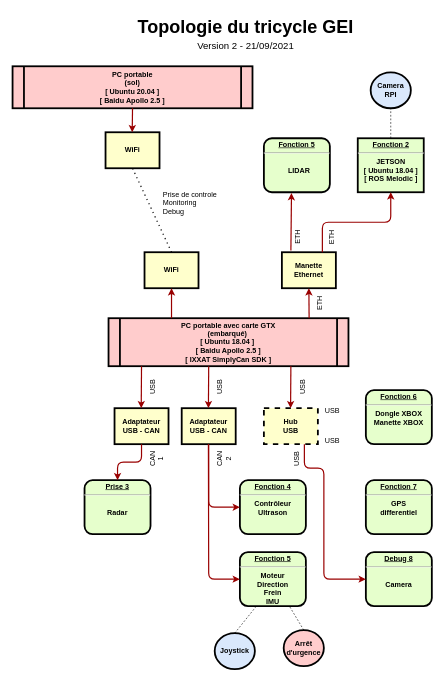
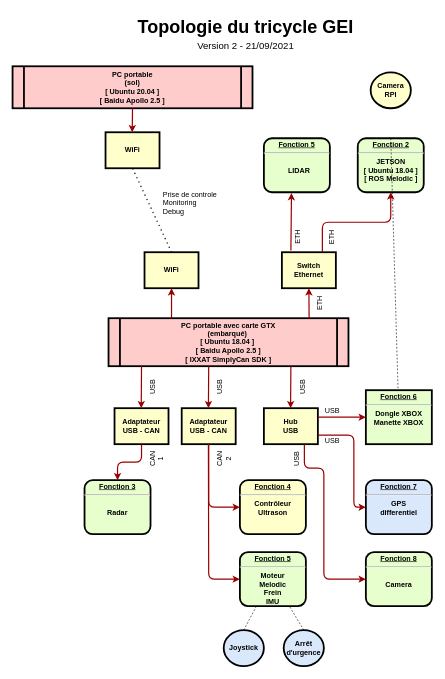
  <mxCell id="0" />
  <mxCell id="1" parent="0" />
- <mxCell id="2" value="Manette Ethernet" style="whiteSpace=wrap;align=center;verticalAlign=middle;fontStyle=1;strokeWidth=3;fillColor=#FFFFCC" vertex="1" parent="1"><mxGeometry x="469" y="420" width="90" height="60" as="geometry" /></mxCell>
+ <mxCell id="2" value="Switch Ethernet" style="whiteSpace=wrap;align=center;verticalAlign=middle;fontStyle=1;strokeWidth=3;fillColor=#FFFFCC" vertex="1" parent="1"><mxGeometry x="469" y="420" width="90" height="60" as="geometry" /></mxCell>
  <mxCell id="3" value="PC portable avec carte GTX &#10;(embarqué) &#10;[ Ubuntu 18.04 ] &#10;[ Baidu Apollo 2.5 ]&#10;[ IXXAT SimplyCan SDK ]" style="shape=process;whiteSpace=wrap;align=center;verticalAlign=middle;size=0.048;fontStyle=1;strokeWidth=3;fillColor=#FFCCCC" parent="1" vertex="1"><mxGeometry x="180" y="530" width="400" height="80" as="geometry" /></mxCell>
  <mxCell id="4" value="&lt;p style=&quot;margin: 0px ; margin-top: 4px ; text-align: center ; text-decoration: underline&quot;&gt;&lt;strong&gt;Fonction 5&lt;br&gt;&lt;/strong&gt;&lt;/p&gt;&lt;hr&gt;&lt;p style=&quot;margin: 0px ; margin-left: 8px&quot;&gt;&lt;br&gt;&lt;/p&gt;&lt;p style=&quot;margin: 0px ; margin-left: 8px&quot; align=&quot;center&quot;&gt;LIDAR&lt;br&gt;&lt;/p&gt;" style="verticalAlign=middle;align=center;overflow=fill;fontSize=12;fontFamily=Helvetica;html=1;rounded=1;fontStyle=1;strokeWidth=3;fillColor=#E6FFCC" parent="1" vertex="1"><mxGeometry x="439" y="230" width="110" height="90" as="geometry" /></mxCell>
- <mxCell id="5" value="&lt;p style=&quot;margin: 0px ; margin-top: 4px ; text-align: center ; text-decoration: underline&quot;&gt;&lt;strong&gt;&lt;strong&gt;Fonction 2&lt;/strong&gt;&lt;br&gt;&lt;/strong&gt;&lt;/p&gt;&lt;hr&gt;&lt;div&gt;&lt;span&gt;JETSON&lt;/span&gt;&lt;br&gt;&lt;/div&gt;&lt;div&gt;[ Ubuntu 18.04 ]&lt;br&gt;[ ROS Melodic ]&lt;/div&gt;" style="verticalAlign=middle;align=center;overflow=fill;fontSize=12;fontFamily=Helvetica;html=1;fontStyle=1;strokeWidth=3;fillColor=#E6FFCC;rounded=0;" parent="1" vertex="1"><mxGeometry x="595.5" y="230" width="110" height="90" as="geometry" /></mxCell>
- <mxCell id="6" value="&lt;p style=&quot;margin: 0px ; margin-top: 4px ; text-align: center ; text-decoration: underline&quot;&gt;&lt;strong&gt;&lt;strong&gt;Prise 3&lt;/strong&gt;&lt;/strong&gt;&lt;/p&gt;&lt;hr&gt;&lt;div&gt;&lt;br&gt;&lt;/div&gt;&lt;div&gt;Radar&lt;/div&gt;" style="verticalAlign=middle;align=center;overflow=fill;fontSize=12;fontFamily=Helvetica;html=1;rounded=1;fontStyle=1;strokeWidth=3;fillColor=#E6FFCC" vertex="1" parent="1"><mxGeometry x="140" y="800" width="110" height="90" as="geometry" /></mxCell>
- <mxCell id="7" value="Hub&#10; USB" style="whiteSpace=wrap;align=center;verticalAlign=middle;fontStyle=1;strokeWidth=3;fillColor=#FFFFCC;dashed=1;" vertex="1" parent="1"><mxGeometry x="439" y="680" width="90" height="60" as="geometry" /></mxCell>
+ <mxCell id="5" value="&lt;p style=&quot;margin: 0px ; margin-top: 4px ; text-align: center ; text-decoration: underline&quot;&gt;&lt;strong&gt;&lt;strong&gt;Fonction 2&lt;/strong&gt;&lt;br&gt;&lt;/strong&gt;&lt;/p&gt;&lt;hr&gt;&lt;div&gt;&lt;span&gt;JETSON&lt;/span&gt;&lt;br&gt;&lt;/div&gt;&lt;div&gt;[ Ubuntu 18.04 ]&lt;br&gt;[ ROS Melodic ]&lt;/div&gt;" style="verticalAlign=middle;align=center;overflow=fill;fontSize=12;fontFamily=Helvetica;html=1;rounded=1;fontStyle=1;strokeWidth=3;fillColor=#E6FFCC" parent="1" vertex="1"><mxGeometry x="595.5" y="230" width="110" height="90" as="geometry" /></mxCell>
+ <mxCell id="6" value="&lt;p style=&quot;margin: 0px ; margin-top: 4px ; text-align: center ; text-decoration: underline&quot;&gt;&lt;strong&gt;&lt;strong&gt;Fonction 3&lt;/strong&gt;&lt;/strong&gt;&lt;/p&gt;&lt;hr&gt;&lt;div&gt;&lt;br&gt;&lt;/div&gt;&lt;div&gt;Radar&lt;/div&gt;" style="verticalAlign=middle;align=center;overflow=fill;fontSize=12;fontFamily=Helvetica;html=1;rounded=1;fontStyle=1;strokeWidth=3;fillColor=#E6FFCC" vertex="1" parent="1"><mxGeometry x="140" y="800" width="110" height="90" as="geometry" /></mxCell>
+ <mxCell id="7" value="Hub&#10; USB" style="whiteSpace=wrap;align=center;verticalAlign=middle;fontStyle=1;strokeWidth=3;fillColor=#FFFFCC" vertex="1" parent="1"><mxGeometry x="439" y="680" width="90" height="60" as="geometry" /></mxCell>
  <mxCell id="8" value="Adaptateur USB - CAN" style="whiteSpace=wrap;align=center;verticalAlign=middle;fontStyle=1;strokeWidth=3;fillColor=#FFFFCC" parent="1" vertex="1"><mxGeometry x="190" y="680" width="90" height="60" as="geometry" /></mxCell>
  <mxCell id="9" value="" style="edgeStyle=elbowEdgeStyle;elbow=horizontal;strokeColor=#990000;strokeWidth=2;entryX=0.5;entryY=0;entryDx=0;entryDy=0;" parent="1" target="8" edge="1"><mxGeometry width="100" height="100" relative="1" as="geometry"><mxPoint x="235" y="610" as="sourcePoint" /><mxPoint x="234.5" y="666" as="targetPoint" /><Array as="points"><mxPoint x="234.5" y="635" /></Array></mxGeometry></mxCell>
  <mxCell id="10" value="USB" style="text;whiteSpace=wrap;html=1;rotation=-90;" vertex="1" parent="1"><mxGeometry x="240" y="630" width="29" height="29" as="geometry" /></mxCell>
  <mxCell id="11" value="Adaptateur USB - CAN" style="whiteSpace=wrap;align=center;verticalAlign=middle;fontStyle=1;strokeWidth=3;fillColor=#FFFFCC" vertex="1" parent="1"><mxGeometry x="302" y="680" width="90" height="60" as="geometry" /></mxCell>
  <mxCell id="12" value="" style="edgeStyle=elbowEdgeStyle;elbow=horizontal;strokeColor=#990000;strokeWidth=2;entryX=0.5;entryY=0;entryDx=0;entryDy=0;" parent="1" target="11" edge="1"><mxGeometry width="100" height="100" relative="1" as="geometry"><mxPoint x="347" y="610" as="sourcePoint" /><mxPoint x="346.5" y="666" as="targetPoint" /><Array as="points"><mxPoint x="346.5" y="635" /></Array></mxGeometry></mxCell>
  <mxCell id="13" value="USB" style="text;whiteSpace=wrap;html=1;rotation=-90;" parent="1" vertex="1"><mxGeometry x="352" y="630" width="29" height="29" as="geometry" /></mxCell>
  <mxCell id="14" value="" style="strokeColor=#990000;strokeWidth=2;exitX=0.5;exitY=1;exitDx=0;exitDy=0;entryX=0.5;entryY=0;entryDx=0;entryDy=0;edgeStyle=orthogonalEdgeStyle;" parent="1" source="8" target="6" edge="1"><mxGeometry width="100" height="100" relative="1" as="geometry"><mxPoint x="249" y="760" as="sourcePoint" /><mxPoint x="292.5" y="982.5" as="targetPoint" /></mxGeometry></mxCell>
- <mxCell id="15" value="&lt;p style=&quot;margin: 0px ; margin-top: 4px ; text-align: center ; text-decoration: underline&quot;&gt;&lt;strong&gt;&lt;strong&gt;Fonction 5&lt;/strong&gt;&lt;br&gt;&lt;/strong&gt;&lt;/p&gt;&lt;hr&gt;&lt;div&gt;Moteur&lt;/div&gt;&lt;div&gt;Direction&lt;/div&gt;&lt;div&gt;Frein&lt;/div&gt;&lt;div&gt;IMU&lt;/div&gt;&lt;div&gt;&lt;br&gt;&lt;/div&gt;" style="verticalAlign=middle;align=center;overflow=fill;fontSize=12;fontFamily=Helvetica;html=1;rounded=1;fontStyle=1;strokeWidth=3;fillColor=#E6FFCC" parent="1" vertex="1"><mxGeometry x="399" y="920" width="110" height="90" as="geometry" /></mxCell>
+ <mxCell id="15" value="&lt;p style=&quot;margin: 0px ; margin-top: 4px ; text-align: center ; text-decoration: underline&quot;&gt;&lt;strong&gt;&lt;strong&gt;Fonction 5&lt;/strong&gt;&lt;br&gt;&lt;/strong&gt;&lt;/p&gt;&lt;hr&gt;&lt;div&gt;Moteur&lt;/div&gt;&lt;div&gt;Melodic&lt;/div&gt;&lt;div&gt;Frein&lt;/div&gt;&lt;div&gt;IMU&lt;/div&gt;&lt;div&gt;&lt;br&gt;&lt;/div&gt;" style="verticalAlign=middle;align=center;overflow=fill;fontSize=12;fontFamily=Helvetica;html=1;rounded=1;fontStyle=1;strokeWidth=3;fillColor=#E6FFCC" parent="1" vertex="1"><mxGeometry x="399" y="920" width="110" height="90" as="geometry" /></mxCell>
  <mxCell id="16" value="" style="edgeStyle=elbowEdgeStyle;elbow=horizontal;strokeColor=#990000;strokeWidth=2;entryX=0;entryY=0.5;entryDx=0;entryDy=0;" edge="1" parent="1" target="15"><mxGeometry width="100" height="100" relative="1" as="geometry"><mxPoint x="346.5" y="740" as="sourcePoint" /><mxPoint x="346.5" y="790" as="targetPoint" /><Array as="points"><mxPoint x="347" y="800" /></Array></mxGeometry></mxCell>
- <mxCell id="17" value="&lt;p style=&quot;margin: 0px ; margin-top: 4px ; text-align: center ; text-decoration: underline&quot;&gt;&lt;strong&gt;&lt;strong&gt;Fonction 4&lt;/strong&gt;&lt;br&gt;&lt;/strong&gt;&lt;/p&gt;&lt;hr&gt;&lt;div&gt;Contrôleur&lt;/div&gt;&lt;div&gt;Ultrason&lt;br&gt;&lt;/div&gt;" style="verticalAlign=middle;align=center;overflow=fill;fontSize=12;fontFamily=Helvetica;html=1;rounded=1;fontStyle=1;strokeWidth=3;fillColor=#E6FFCC" parent="1" vertex="1"><mxGeometry x="399" y="800" width="110" height="90" as="geometry" /></mxCell>
+ <mxCell id="17" value="&lt;p style=&quot;margin: 0px ; margin-top: 4px ; text-align: center ; text-decoration: underline&quot;&gt;&lt;strong&gt;&lt;strong&gt;Fonction 4&lt;/strong&gt;&lt;br&gt;&lt;/strong&gt;&lt;/p&gt;&lt;hr&gt;&lt;div&gt;Contrôleur&lt;/div&gt;&lt;div&gt;Ultrason&lt;br&gt;&lt;/div&gt;" style="verticalAlign=middle;align=center;overflow=fill;fontSize=12;fontFamily=Helvetica;html=1;rounded=1;fontStyle=1;strokeWidth=3;fillColor=#ffffcc;" parent="1" vertex="1"><mxGeometry x="399" y="800" width="110" height="90" as="geometry" /></mxCell>
  <mxCell id="18" value="" style="edgeStyle=elbowEdgeStyle;elbow=horizontal;strokeColor=#990000;strokeWidth=2;exitX=0.5;exitY=1;exitDx=0;exitDy=0;entryX=0;entryY=0.5;entryDx=0;entryDy=0;" edge="1" parent="1" source="11" target="17"><mxGeometry width="100" height="100" relative="1" as="geometry"><mxPoint x="346.5" y="860" as="sourcePoint" /><mxPoint x="346.5" y="910" as="targetPoint" /><Array as="points"><mxPoint x="347" y="860" /></Array></mxGeometry></mxCell>
  <mxCell id="19" value="&lt;div align=&quot;center&quot;&gt;CAN&lt;br&gt;1&lt;/div&gt;&lt;div&gt;&lt;br&gt;&lt;/div&gt;" style="text;whiteSpace=wrap;html=1;rotation=-90;" parent="1" vertex="1"><mxGeometry x="240" y="750" width="29" height="29" as="geometry" /></mxCell>
  <mxCell id="20" value="&lt;div align=&quot;center&quot;&gt;CAN&lt;/div&gt;&lt;div align=&quot;center&quot;&gt;2&lt;br&gt;&lt;/div&gt;" style="text;whiteSpace=wrap;html=1;rotation=-90;" vertex="1" parent="1"><mxGeometry x="352" y="750" width="29" height="29" as="geometry" /></mxCell>
  <mxCell id="21" value="" style="edgeStyle=elbowEdgeStyle;elbow=horizontal;strokeColor=#990000;strokeWidth=2;entryX=0.5;entryY=0;entryDx=0;entryDy=0;" edge="1" parent="1" target="7"><mxGeometry width="100" height="100" relative="1" as="geometry"><mxPoint x="484" y="610" as="sourcePoint" /><mxPoint x="484" y="680" as="targetPoint" /><Array as="points"><mxPoint x="483.5" y="635" /></Array></mxGeometry></mxCell>
  <mxCell id="22" value="USB" style="text;whiteSpace=wrap;html=1;rotation=-90;" vertex="1" parent="1"><mxGeometry x="490" y="630" width="29" height="29" as="geometry" /></mxCell>
- <mxCell id="23" value="&lt;p style=&quot;margin: 0px ; margin-top: 4px ; text-align: center ; text-decoration: underline&quot;&gt;&lt;strong&gt;&lt;strong&gt;Fonction 7&lt;/strong&gt;&lt;br&gt;&lt;/strong&gt;&lt;/p&gt;&lt;hr&gt;GPS&lt;br&gt;differentiel&lt;br&gt;&lt;div&gt;&lt;br&gt;&lt;/div&gt;" style="verticalAlign=middle;align=center;overflow=fill;fontSize=12;fontFamily=Helvetica;html=1;rounded=1;fontStyle=1;strokeWidth=3;fillColor=#E6FFCC" vertex="1" parent="1"><mxGeometry x="609" y="800" width="110" height="90" as="geometry" /></mxCell>
- <mxCell id="24" value="&lt;p style=&quot;margin: 0px ; margin-top: 4px ; text-align: center ; text-decoration: underline&quot;&gt;&lt;strong&gt;&lt;strong&gt;Debug 8&lt;/strong&gt;&lt;br&gt;&lt;/strong&gt;&lt;/p&gt;&lt;hr&gt;&lt;div&gt;&lt;br&gt;&lt;/div&gt;&lt;div&gt;Camera&lt;/div&gt;" style="verticalAlign=middle;align=center;overflow=fill;fontSize=12;fontFamily=Helvetica;html=1;rounded=1;fontStyle=1;strokeWidth=3;fillColor=#E6FFCC" vertex="1" parent="1"><mxGeometry x="609" y="920" width="110" height="90" as="geometry" /></mxCell>
+ <mxCell id="23" value="&lt;p style=&quot;margin: 0px ; margin-top: 4px ; text-align: center ; text-decoration: underline&quot;&gt;&lt;strong&gt;&lt;strong&gt;Fonction 7&lt;/strong&gt;&lt;br&gt;&lt;/strong&gt;&lt;/p&gt;&lt;hr&gt;GPS&lt;br&gt;differentiel&lt;br&gt;&lt;div&gt;&lt;br&gt;&lt;/div&gt;" style="verticalAlign=middle;align=center;overflow=fill;fontSize=12;fontFamily=Helvetica;html=1;rounded=1;fontStyle=1;strokeWidth=3;fillColor=#dae8fc;" vertex="1" parent="1"><mxGeometry x="609" y="800" width="110" height="90" as="geometry" /></mxCell>
+ <mxCell id="24" value="&lt;p style=&quot;margin: 0px ; margin-top: 4px ; text-align: center ; text-decoration: underline&quot;&gt;&lt;strong&gt;&lt;strong&gt;Fonction 8&lt;/strong&gt;&lt;br&gt;&lt;/strong&gt;&lt;/p&gt;&lt;hr&gt;&lt;div&gt;&lt;br&gt;&lt;/div&gt;&lt;div&gt;Camera&lt;/div&gt;" style="verticalAlign=middle;align=center;overflow=fill;fontSize=12;fontFamily=Helvetica;html=1;rounded=1;fontStyle=1;strokeWidth=3;fillColor=#E6FFCC" vertex="1" parent="1"><mxGeometry x="609" y="920" width="110" height="90" as="geometry" /></mxCell>
+ <mxCell id="25" value="" style="edgeStyle=elbowEdgeStyle;elbow=horizontal;strokeColor=#990000;strokeWidth=2;entryX=0;entryY=0.5;entryDx=0;entryDy=0;exitX=1;exitY=0.75;exitDx=0;exitDy=0;" edge="1" parent="1" source="7" target="23"><mxGeometry width="100" height="100" relative="1" as="geometry"><mxPoint x="559" y="687" as="sourcePoint" /><mxPoint x="579" y="750" as="targetPoint" /><Array as="points"><mxPoint x="589" y="770" /></Array></mxGeometry></mxCell>
  <mxCell id="26" value="" style="elbow=horizontal;strokeColor=#990000;strokeWidth=2;exitX=0.75;exitY=1;exitDx=0;exitDy=0;entryX=0;entryY=0.5;entryDx=0;entryDy=0;edgeStyle=orthogonalEdgeStyle;" edge="1" parent="1" source="7" target="24"><mxGeometry width="100" height="100" relative="1" as="geometry"><mxPoint x="565" y="720" as="sourcePoint" /><mxPoint x="565" y="770" as="targetPoint" /><Array as="points"><mxPoint x="507" y="780" /><mxPoint x="539" y="780" /><mxPoint x="539" y="965" /></Array></mxGeometry></mxCell>
  <mxCell id="27" value="USB" style="text;whiteSpace=wrap;html=1;rotation=0;" vertex="1" parent="1"><mxGeometry x="539" y="721" width="29" height="29" as="geometry" /></mxCell>
  <mxCell id="28" value="USB" style="text;whiteSpace=wrap;html=1;rotation=-90;" vertex="1" parent="1"><mxGeometry x="480" y="750" width="29" height="29" as="geometry" /></mxCell>
  <mxCell id="29" value="" style="edgeStyle=elbowEdgeStyle;elbow=horizontal;strokeColor=#990000;strokeWidth=2;entryX=0.5;entryY=1;entryDx=0;entryDy=0;exitX=0.836;exitY=0.001;exitDx=0;exitDy=0;exitPerimeter=0;" edge="1" parent="1" source="3" target="2"><mxGeometry width="100" height="100" relative="1" as="geometry"><mxPoint x="513.5" y="536" as="sourcePoint" /><mxPoint x="513.5" y="486" as="targetPoint" /></mxGeometry></mxCell>
  <mxCell id="30" value="&lt;div&gt;ETH&lt;/div&gt;" style="text;whiteSpace=wrap;html=1;rotation=-90;" vertex="1" parent="1"><mxGeometry x="519" y="490" width="29" height="29" as="geometry" /></mxCell>
  <mxCell id="31" value="" style="edgeStyle=elbowEdgeStyle;elbow=horizontal;strokeColor=#990000;strokeWidth=2;entryX=0.422;entryY=1.016;entryDx=0;entryDy=0;exitX=0.167;exitY=-0.045;exitDx=0;exitDy=0;exitPerimeter=0;entryPerimeter=0;" edge="1" parent="1" source="2" target="4"><mxGeometry width="100" height="100" relative="1" as="geometry"><mxPoint x="484.06" y="411.05" as="sourcePoint" /><mxPoint x="483.66" y="340" as="targetPoint" /></mxGeometry></mxCell>
  <mxCell id="32" value="" style="strokeColor=#990000;strokeWidth=2;exitX=0.75;exitY=0;exitDx=0;exitDy=0;entryX=0.5;entryY=1;entryDx=0;entryDy=0;edgeStyle=orthogonalEdgeStyle;" parent="1" source="2" target="5" edge="1"><mxGeometry width="100" height="100" relative="1" as="geometry"><mxPoint x="660" y="350" as="sourcePoint" /><mxPoint x="620" y="410" as="targetPoint" /></mxGeometry></mxCell>
  <mxCell id="33" value="&lt;div&gt;ETH&lt;/div&gt;" style="text;whiteSpace=wrap;html=1;rotation=-90;" vertex="1" parent="1"><mxGeometry x="481.5" y="380" width="29" height="29" as="geometry" /></mxCell>
  <mxCell id="34" value="&lt;div&gt;ETH&lt;/div&gt;" style="text;whiteSpace=wrap;html=1;rotation=-90;" parent="1" vertex="1"><mxGeometry x="539" y="380" width="29" height="29" as="geometry" /></mxCell>
- <mxCell id="35" value="&lt;b&gt;Joystick&lt;/b&gt;" style="ellipse;whiteSpace=wrap;html=1;fillColor=#dae8fc;strokeWidth=3;" parent="1" vertex="1"><mxGeometry x="357" y="1055" width="67" height="60" as="geometry" /></mxCell>
- <mxCell id="36" value="&lt;div&gt;&lt;b&gt;Arrêt&lt;/b&gt;&lt;/div&gt;&lt;div&gt;&lt;b&gt;d'urgence&lt;/b&gt;&lt;/div&gt;" style="ellipse;whiteSpace=wrap;html=1;fillColor=#ffcccc;strokeWidth=3;" vertex="1" parent="1"><mxGeometry x="472" y="1050" width="67" height="60" as="geometry" /></mxCell>
+ <mxCell id="35" value="&lt;b&gt;Joystick&lt;/b&gt;" style="ellipse;whiteSpace=wrap;html=1;fillColor=#dae8fc;strokeWidth=3;" parent="1" vertex="1"><mxGeometry x="372" y="1050" width="67" height="60" as="geometry" /></mxCell>
+ <mxCell id="36" value="&lt;div&gt;&lt;b&gt;Arrêt&lt;/b&gt;&lt;/div&gt;&lt;div&gt;&lt;b&gt;d'urgence&lt;/b&gt;&lt;/div&gt;" style="ellipse;whiteSpace=wrap;html=1;fillColor=#dae8fc;strokeWidth=3;" vertex="1" parent="1"><mxGeometry x="472" y="1050" width="67" height="60" as="geometry" /></mxCell>
  <mxCell id="37" value="" style="endArrow=none;dashed=1;html=1;entryX=0.25;entryY=1;entryDx=0;entryDy=0;exitX=0.5;exitY=0;exitDx=0;exitDy=0;" edge="1" parent="1" source="35" target="15"><mxGeometry width="50" height="50" relative="1" as="geometry"><mxPoint x="342" y="1060" as="sourcePoint" /><mxPoint x="392" y="1010" as="targetPoint" /></mxGeometry></mxCell>
  <mxCell id="38" value="" style="endArrow=none;dashed=1;html=1;entryX=0.75;entryY=1;entryDx=0;entryDy=0;exitX=0.5;exitY=0;exitDx=0;exitDy=0;" edge="1" parent="1" source="36" target="15"><mxGeometry width="50" height="50" relative="1" as="geometry"><mxPoint x="440" y="1070" as="sourcePoint" /><mxPoint x="490" y="1020" as="targetPoint" /></mxGeometry></mxCell>
- <mxCell id="39" value="&lt;b&gt;Camera&lt;br&gt;RPI&lt;/b&gt;" style="ellipse;whiteSpace=wrap;html=1;fillColor=#dae8fc;strokeWidth=3;" parent="1" vertex="1"><mxGeometry x="617" y="120" width="67" height="60" as="geometry" /></mxCell>
- <mxCell id="40" value="" style="endArrow=none;dashed=1;html=1;entryX=0.5;entryY=1;entryDx=0;entryDy=0;exitX=0.5;exitY=0;exitDx=0;exitDy=0;" edge="1" parent="1" source="5" target="39"><mxGeometry width="50" height="50" relative="1" as="geometry"><mxPoint x="589" y="250" as="sourcePoint" /><mxPoint x="639" y="200" as="targetPoint" /></mxGeometry></mxCell>
- <mxCell id="41" value="&lt;p style=&quot;margin: 0px ; margin-top: 4px ; text-align: center ; text-decoration: underline&quot;&gt;&lt;strong&gt;&lt;strong&gt;Fonction 6&lt;/strong&gt;&lt;br&gt;&lt;/strong&gt;&lt;/p&gt;&lt;hr&gt;&lt;div&gt;Dongle XBOX&lt;/div&gt;Manette XBOX&lt;br&gt;&lt;div&gt;&lt;br&gt;&lt;/div&gt;" style="verticalAlign=middle;align=center;overflow=fill;fontSize=12;fontFamily=Helvetica;html=1;rounded=1;fontStyle=1;strokeWidth=3;fillColor=#E6FFCC" vertex="1" parent="1"><mxGeometry x="609" y="650" width="110" height="90" as="geometry" /></mxCell>
+ <mxCell id="39" value="&lt;b&gt;Camera&lt;br&gt;RPI&lt;/b&gt;" style="ellipse;whiteSpace=wrap;html=1;fillColor=#ffffcc;strokeWidth=3;" parent="1" vertex="1"><mxGeometry x="617" y="120" width="67" height="60" as="geometry" /></mxCell>
+ <mxCell id="40" value="" style="endArrow=none;dashed=1;html=1;exitX=0.5;exitY=0;exitDx=0;exitDy=0;" edge="1" parent="1" source="5" target="41"><mxGeometry width="50" height="50" relative="1" as="geometry"><mxPoint x="589" y="250" as="sourcePoint" /><mxPoint x="639" y="200" as="targetPoint" /></mxGeometry></mxCell>
+ <mxCell id="41" value="&lt;p style=&quot;margin: 0px ; margin-top: 4px ; text-align: center ; text-decoration: underline&quot;&gt;&lt;strong&gt;&lt;strong&gt;Fonction 6&lt;/strong&gt;&lt;br&gt;&lt;/strong&gt;&lt;/p&gt;&lt;hr&gt;&lt;div&gt;Dongle XBOX&lt;/div&gt;Manette XBOX&lt;br&gt;&lt;div&gt;&lt;br&gt;&lt;/div&gt;" style="verticalAlign=middle;align=center;overflow=fill;fontSize=12;fontFamily=Helvetica;html=1;fontStyle=1;strokeWidth=3;fillColor=#E6FFCC;rounded=0;" vertex="1" parent="1"><mxGeometry x="609" y="650" width="110" height="90" as="geometry" /></mxCell>
+ <mxCell id="42" value="" style="edgeStyle=elbowEdgeStyle;elbow=horizontal;strokeColor=#990000;strokeWidth=2;entryX=0;entryY=0.5;entryDx=0;entryDy=0;exitX=1;exitY=0.25;exitDx=0;exitDy=0;" edge="1" parent="1" source="7" target="41"><mxGeometry width="100" height="100" relative="1" as="geometry"><mxPoint x="539" y="735" as="sourcePoint" /><mxPoint x="619" y="855" as="targetPoint" /><Array as="points"><mxPoint x="569" y="710" /></Array></mxGeometry></mxCell>
  <mxCell id="43" value="USB" style="text;whiteSpace=wrap;html=1;rotation=0;" vertex="1" parent="1"><mxGeometry x="539" y="670" width="29" height="29" as="geometry" /></mxCell>
  <mxCell id="44" value="WiFi" style="whiteSpace=wrap;align=center;verticalAlign=middle;fontStyle=1;strokeWidth=3;fillColor=#FFFFCC" parent="1" vertex="1"><mxGeometry x="240" y="420" width="90" height="60" as="geometry" /></mxCell>
  <mxCell id="45" value="" style="edgeStyle=elbowEdgeStyle;elbow=horizontal;strokeColor=#990000;strokeWidth=2;entryX=0.5;entryY=1;entryDx=0;entryDy=0;" parent="1" edge="1" target="44"><mxGeometry width="100" height="100" relative="1" as="geometry"><mxPoint x="285" y="530" as="sourcePoint" /><mxPoint x="285" y="490" as="targetPoint" /><Array as="points"><mxPoint x="285" y="510" /></Array></mxGeometry></mxCell>
  <mxCell id="46" value="PC portable &#10;(sol)&#10;[ Ubuntu 20.04 ]&#10;[ Baidu Apollo 2.5 ]" style="shape=process;whiteSpace=wrap;align=center;verticalAlign=middle;size=0.048;fontStyle=1;strokeWidth=3;fillColor=#FFCCCC" parent="1" vertex="1"><mxGeometry x="20" y="110" width="400" height="70" as="geometry" /></mxCell>
  <mxCell id="47" value="WiFi" style="whiteSpace=wrap;align=center;verticalAlign=middle;fontStyle=1;strokeWidth=3;fillColor=#FFFFCC" parent="1" vertex="1"><mxGeometry x="175" y="220" width="90" height="60" as="geometry" /></mxCell>
  <mxCell id="48" value="" style="edgeStyle=elbowEdgeStyle;elbow=horizontal;strokeColor=#990000;strokeWidth=2;entryX=0.5;entryY=0;entryDx=0;entryDy=0;exitX=0.5;exitY=1;exitDx=0;exitDy=0;" parent="1" source="46" target="47" edge="1"><mxGeometry width="100" height="100" relative="1" as="geometry"><mxPoint x="230" y="180" as="sourcePoint" /><mxPoint x="240" y="200" as="targetPoint" /><Array as="points"><mxPoint x="219.5" y="204" /></Array></mxGeometry></mxCell>
  <mxCell id="49" value="" style="endArrow=none;dashed=1;html=1;dashPattern=1 3;strokeWidth=2;entryX=0.5;entryY=1;entryDx=0;entryDy=0;exitX=0.5;exitY=0;exitDx=0;exitDy=0;" parent="1" source="44" target="47" edge="1"><mxGeometry width="50" height="50" relative="1" as="geometry"><mxPoint x="280" y="440" as="sourcePoint" /><mxPoint x="330" y="390" as="targetPoint" /></mxGeometry></mxCell>
  <mxCell id="50" value="Prise de controle&lt;br&gt;Monitoring&lt;br&gt;Debug" style="text;whiteSpace=wrap;html=1;rotation=0;" parent="1" vertex="1"><mxGeometry x="269" y="310" width="121" height="70" as="geometry" /></mxCell>
  <mxCell id="51" value="&lt;div style=&quot;font-size: 20px&quot; align=&quot;center&quot;&gt;&lt;font style=&quot;font-size: 20px&quot;&gt;&lt;b&gt;&lt;font style=&quot;font-size: 30px&quot;&gt;Topologie du tricycle GEI&lt;/font&gt;&lt;br&gt;&lt;/b&gt;&lt;font style=&quot;font-size: 16px&quot;&gt;Version 2 - 21/09/2021&lt;/font&gt;&lt;b&gt;&lt;br&gt;&lt;/b&gt;&lt;/font&gt;&lt;/div&gt;" style="text;whiteSpace=wrap;html=1;rotation=0;" parent="1" vertex="1"><mxGeometry x="227" y="20" width="390" height="60" as="geometry" /></mxCell>
